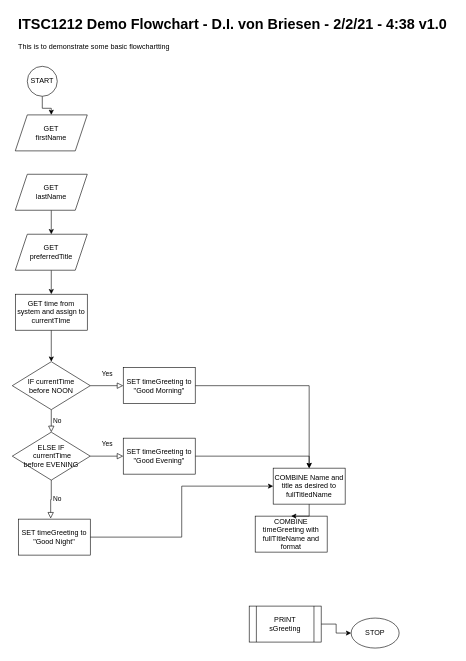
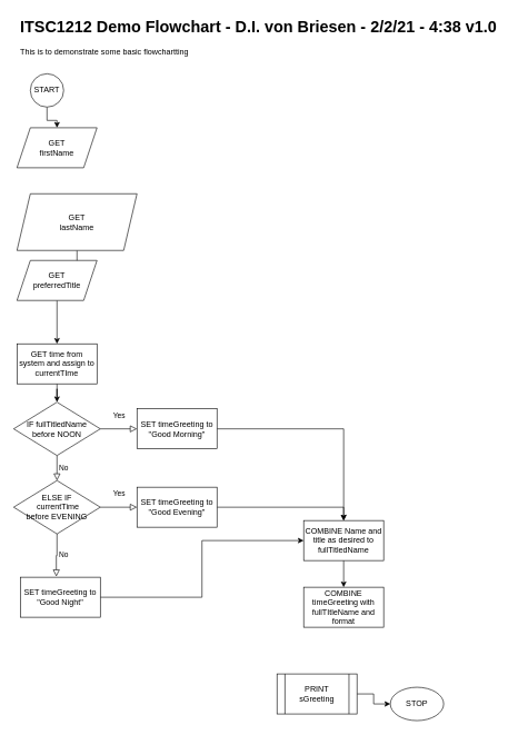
  <mxCell id="0" />
  <mxCell id="1" parent="0" />
  <mxCell id="2" value="Yes" style="rounded=0;html=1;jettySize=auto;orthogonalLoop=1;fontSize=11;endArrow=block;endFill=0;endSize=8;strokeWidth=1;shadow=0;labelBackgroundColor=none;edgeStyle=orthogonalEdgeStyle;exitX=1;exitY=0.5;exitDx=0;exitDy=0;entryX=0;entryY=0.5;entryDx=0;entryDy=0;" parent="1" source="17" target="19" edge="1"><mxGeometry y="20" relative="1" as="geometry"><mxPoint as="offset" /><mxPoint x="285" y="642.5" as="targetPoint" /></mxGeometry></mxCell>
  <mxCell id="3" value="No" style="edgeStyle=orthogonalEdgeStyle;rounded=0;html=1;jettySize=auto;orthogonalLoop=1;fontSize=11;endArrow=block;endFill=0;endSize=8;strokeWidth=1;shadow=0;labelBackgroundColor=none;exitX=0.5;exitY=1;exitDx=0;exitDy=0;entryX=0.5;entryY=0;entryDx=0;entryDy=0;" parent="1" source="17" target="20" edge="1"><mxGeometry y="10" relative="1" as="geometry"><mxPoint as="offset" /><mxPoint x="185" y="747.5" as="targetPoint" /></mxGeometry></mxCell>
  <mxCell id="4" value="&lt;h1&gt;ITSC1212 Demo Flowchart - D.I. von Briesen - 2/2/21 - 4:38 v1.0&lt;/h1&gt;&lt;p&gt;This is to demonstrate some basic flowchartting&lt;/p&gt;" style="text;html=1;strokeColor=none;fillColor=none;spacing=5;spacingTop=-20;whiteSpace=wrap;overflow=hidden;rounded=0;" parent="1" vertex="1"><mxGeometry x="25" y="20" width="730" height="80" as="geometry" /></mxCell>
  <mxCell id="5" value="" style="edgeStyle=orthogonalEdgeStyle;rounded=0;orthogonalLoop=1;jettySize=auto;html=1;" parent="1" source="6" target="9" edge="1"><mxGeometry relative="1" as="geometry" /></mxCell>
  <mxCell id="6" value="PRINT&lt;br&gt;sGreeting" style="shape=process;whiteSpace=wrap;html=1;backgroundOutline=1;" parent="1" vertex="1"><mxGeometry x="415" y="1010" width="120" height="60" as="geometry" /></mxCell>
  <mxCell id="7" value="" style="edgeStyle=orthogonalEdgeStyle;rounded=0;orthogonalLoop=1;jettySize=auto;html=1;" parent="1" source="8" target="12" edge="1"><mxGeometry relative="1" as="geometry" /></mxCell>
  <mxCell id="8" value="START" style="ellipse;whiteSpace=wrap;html=1;" parent="1" vertex="1"><mxGeometry x="45" y="110" width="50" height="50" as="geometry" /></mxCell>
  <mxCell id="9" value="STOP" style="ellipse;whiteSpace=wrap;html=1;" parent="1" vertex="1"><mxGeometry x="585" y="1030" width="80" height="50" as="geometry" /></mxCell>
  <mxCell id="10" value="" style="edgeStyle=orthogonalEdgeStyle;rounded=0;orthogonalLoop=1;jettySize=auto;html=1;" parent="1" source="11" target="14" edge="1"><mxGeometry relative="1" as="geometry" /></mxCell>
- <mxCell id="11" value="GET&lt;br&gt;lastName" style="shape=parallelogram;perimeter=parallelogramPerimeter;whiteSpace=wrap;html=1;fixedSize=1;" parent="1" vertex="1"><mxGeometry x="25" y="290" width="120" height="60" as="geometry" /></mxCell>
+ <mxCell id="11" value="GET&lt;br&gt;lastName" style="shape=parallelogram;perimeter=parallelogramPerimeter;whiteSpace=wrap;html=1;fixedSize=1;" parent="1" vertex="1"><mxGeometry x="25" y="290" width="180" height="85" as="geometry" /></mxCell>
  <mxCell id="12" value="GET&lt;br&gt;firstName" style="shape=parallelogram;perimeter=parallelogramPerimeter;whiteSpace=wrap;html=1;fixedSize=1;" parent="1" vertex="1"><mxGeometry x="25" y="191" width="120" height="60" as="geometry" /></mxCell>
  <mxCell id="13" value="" style="edgeStyle=orthogonalEdgeStyle;rounded=0;orthogonalLoop=1;jettySize=auto;html=1;" parent="1" source="14" target="16" edge="1"><mxGeometry relative="1" as="geometry" /></mxCell>
  <mxCell id="14" value="GET&lt;br&gt;preferredTitle" style="shape=parallelogram;perimeter=parallelogramPerimeter;whiteSpace=wrap;html=1;fixedSize=1;" parent="1" vertex="1"><mxGeometry x="25" y="390" width="120" height="60" as="geometry" /></mxCell>
  <mxCell id="15" value="" style="edgeStyle=orthogonalEdgeStyle;rounded=0;orthogonalLoop=1;jettySize=auto;html=1;" parent="1" source="16" target="17" edge="1"><mxGeometry relative="1" as="geometry" /></mxCell>
- <mxCell id="16" value="GET time from system and assign to currentTIme" style="rounded=0;whiteSpace=wrap;html=1;" parent="1" vertex="1"><mxGeometry x="25" y="490" width="120" height="60" as="geometry" /></mxCell>
- <mxCell id="17" value="IF currentTime &lt;br&gt;before NOON" style="rhombus;whiteSpace=wrap;html=1;" parent="1" vertex="1"><mxGeometry x="20" y="602.5" width="130" height="80" as="geometry" /></mxCell>
+ <mxCell id="16" value="GET time from system and assign to currentTIme" style="rounded=0;whiteSpace=wrap;html=1;" parent="1" vertex="1"><mxGeometry x="25" y="515" width="120" height="60" as="geometry" /></mxCell>
+ <mxCell id="17" value="IF fullTitledName &lt;br&gt;before NOON" style="rhombus;whiteSpace=wrap;html=1;" parent="1" vertex="1"><mxGeometry x="20" y="602.5" width="130" height="80" as="geometry" /></mxCell>
  <mxCell id="18" value="" style="edgeStyle=orthogonalEdgeStyle;rounded=0;orthogonalLoop=1;jettySize=auto;html=1;entryX=0.5;entryY=0;entryDx=0;entryDy=0;" parent="1" source="19" target="29" edge="1"><mxGeometry relative="1" as="geometry" /></mxCell>
  <mxCell id="19" value="SET timeGreeting to &quot;Good Morning&quot;" style="rounded=0;whiteSpace=wrap;html=1;" parent="1" vertex="1"><mxGeometry x="205" y="612.5" width="120" height="60" as="geometry" /></mxCell>
  <mxCell id="20" value="ELSE IF&lt;br&gt;&amp;nbsp;currentTime &lt;br&gt;before EVENING" style="rhombus;whiteSpace=wrap;html=1;" parent="1" vertex="1"><mxGeometry x="20" y="720" width="130" height="80" as="geometry" /></mxCell>
  <mxCell id="21" value="" style="edgeStyle=orthogonalEdgeStyle;rounded=0;orthogonalLoop=1;jettySize=auto;html=1;entryX=0.5;entryY=0;entryDx=0;entryDy=0;" parent="1" source="22" target="29" edge="1"><mxGeometry relative="1" as="geometry" /></mxCell>
  <mxCell id="22" value="SET timeGreeting to &quot;Good Evening&quot;" style="rounded=0;whiteSpace=wrap;html=1;" parent="1" vertex="1"><mxGeometry x="205" y="730" width="120" height="60" as="geometry" /></mxCell>
  <mxCell id="23" value="Yes" style="rounded=0;html=1;jettySize=auto;orthogonalLoop=1;fontSize=11;endArrow=block;endFill=0;endSize=8;strokeWidth=1;shadow=0;labelBackgroundColor=none;edgeStyle=orthogonalEdgeStyle;entryX=0;entryY=0.5;entryDx=0;entryDy=0;exitX=1;exitY=0.5;exitDx=0;exitDy=0;" parent="1" source="20" target="22" edge="1"><mxGeometry y="20" relative="1" as="geometry"><mxPoint as="offset" /><mxPoint x="155" y="730" as="sourcePoint" /><mxPoint x="295" y="615" as="targetPoint" /></mxGeometry></mxCell>
  <mxCell id="24" value="No" style="edgeStyle=orthogonalEdgeStyle;rounded=0;html=1;jettySize=auto;orthogonalLoop=1;fontSize=11;endArrow=block;endFill=0;endSize=8;strokeWidth=1;shadow=0;labelBackgroundColor=none;exitX=0.5;exitY=1;exitDx=0;exitDy=0;entryX=0.45;entryY=-0.017;entryDx=0;entryDy=0;entryPerimeter=0;" parent="1" source="20" target="26" edge="1"><mxGeometry y="10" relative="1" as="geometry"><mxPoint as="offset" /><mxPoint x="85" y="836.25" as="sourcePoint" /><mxPoint x="90" y="888" as="targetPoint" /></mxGeometry></mxCell>
  <mxCell id="25" value="" style="edgeStyle=orthogonalEdgeStyle;rounded=0;orthogonalLoop=1;jettySize=auto;html=1;entryX=0;entryY=0.5;entryDx=0;entryDy=0;" parent="1" source="26" target="29" edge="1"><mxGeometry relative="1" as="geometry" /></mxCell>
  <mxCell id="26" value="SET timeGreeting to &quot;Good Night&quot;" style="rounded=0;whiteSpace=wrap;html=1;" parent="1" vertex="1"><mxGeometry x="30" y="865" width="120" height="60" as="geometry" /></mxCell>
- <mxCell id="27" value="COMBINE timeGreeting with fullTItleName and format" style="rounded=0;whiteSpace=wrap;html=1;" parent="1" vertex="1"><mxGeometry x="425" y="860" width="120" height="60" as="geometry" /></mxCell>
+ <mxCell id="27" value="COMBINE timeGreeting with fullTItleName and format" style="rounded=0;whiteSpace=wrap;html=1;" parent="1" vertex="1"><mxGeometry x="455" y="880" width="120" height="60" as="geometry" /></mxCell>
  <mxCell id="28" value="" style="edgeStyle=orthogonalEdgeStyle;rounded=0;orthogonalLoop=1;jettySize=auto;html=1;" parent="1" source="29" target="27" edge="1"><mxGeometry relative="1" as="geometry" /></mxCell>
  <mxCell id="29" value="COMBINE Name and title as desired to fullTitledName" style="rounded=0;whiteSpace=wrap;html=1;" parent="1" vertex="1"><mxGeometry x="455" y="780" width="120" height="60" as="geometry" /></mxCell>
